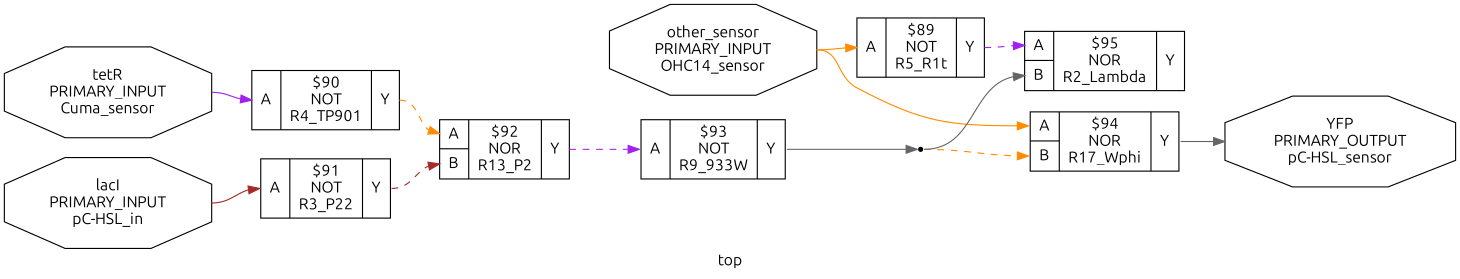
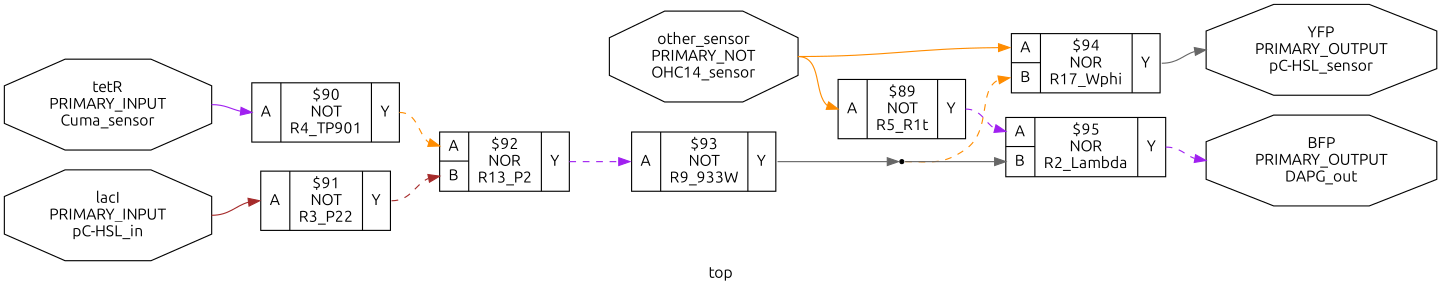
  digraph {
    fontname=Ubuntu
    label=top
    rankdir=LR
    remincross=true
    node [fontname=Ubuntu shape=record]
    edge [color=purple fontcolor=black fontname=Ubuntu headport="p11:w" style=solid tailport="p12:e"]
+   n6 [fontcolor=black label="BFP\nPRIMARY_OUTPUT\nDAPG_out" shape=octagon]
    n7 [fontcolor=black label="YFP\nPRIMARY_OUTPUT\npC-HSL_sensor" shape=octagon]
    n8 [fontcolor=black label="lacI\nPRIMARY_INPUT\npC-HSL_in" shape=octagon]
    c15 [label="{{<p11> A}|$91\nNOT\nR3_P22|{<p12> Y}}"]
    c17 [label="{{<p11> A|<p16> B}|$92\nNOR\nR13_P2|{<p12> Y}}"]
-   n9 [fontcolor=black label="other_sensor\nPRIMARY_INPUT\nOHC14_sensor" shape=octagon]
+   n9 [fontcolor=black label="other_sensor\nPRIMARY_NOT\nOHC14_sensor" shape=octagon]
    c13 [label="{{<p11> A}|$89\nNOT\nR5_R1t|{<p12> Y}}"]
    c19 [label="{{<p11> A|<p16> B}|$94\nNOR\nR17_Wphi|{<p12> Y}}"]
    c20 [label="{{<p11> A|<p16> B}|$95\nNOR\nR2_Lambda|{<p12> Y}}"]
    n10 [fontcolor=black label="tetR\nPRIMARY_INPUT\nCuma_sensor" shape=octagon]
    c14 [label="{{<p11> A}|$90\nNOT\nR4_TP901|{<p12> Y}}"]
    c18 [label="{{<p11> A}|$93\nNOT\nR9_933W|{<p12> Y}}"]
    n1 [shape=point]
    n8 -> c15 [color=brown tailport=e]
    c15 -> c17 [color=brown headport="p16:w" style=dashed]
    c17 -> c18 [style=dashed]
    n9 -> c13 [color=darkorange tailport=e]
    n9 -> c19 [color=darkorange tailport=e]
    c13 -> c20 [style=dashed]
    c19 -> n7 [color=gray40 headport=w]
+   c20 -> n6 [headport=w style=dashed]
    n10 -> c14 [tailport=e]
    c14 -> c17 [color=darkorange style=dashed]
    c18 -> n1 [color=gray40 headport=w]
    n1 -> c19 [color=darkorange headport="p16:w" style=dashed tailport=e]
    n1 -> c20 [color=gray40 headport="p16:w" tailport=e]
  }
